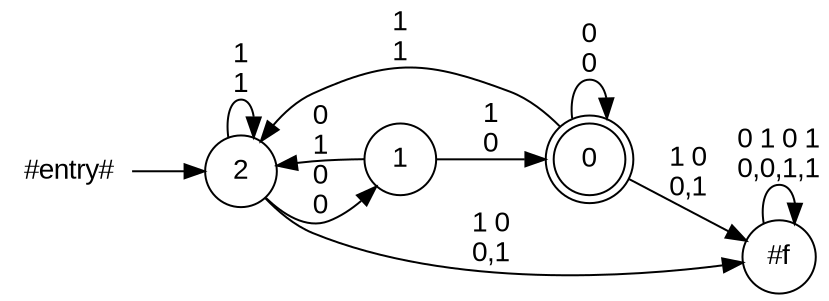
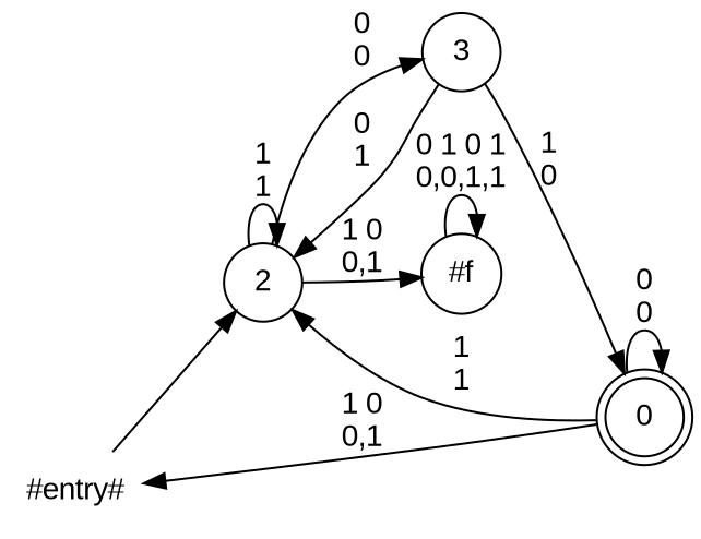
  digraph {
    fontname="Liberation Sans"
    rankdir=LR
    node [fontname="Liberation Sans" shape=circle]
    edge [fontname="Liberation Sans"]
    "#entry#" [shape=none]
    2
    0 [shape=doublecircle]
-   1
+   1 [label=3]
    "#f"
    "#entry#" -> 2
    2 -> 2 [label="1\n1"]
    2 -> 1 [label="0\n0"]
    2 -> "#f" [label="1 0\n0,1"]
    0 -> 2 [label="1\n1"]
    0 -> 0 [label="0\n0"]
-   0 -> "#f" [label="1 0\n0,1"]
+   0 -> "#entry#" [label="1 0\n0,1"]
    1 -> 2 [label="0\n1"]
    1 -> 0 [label="1\n0"]
    "#f" -> "#f" [label="0 1 0 1\n0,0,1,1"]
  }
